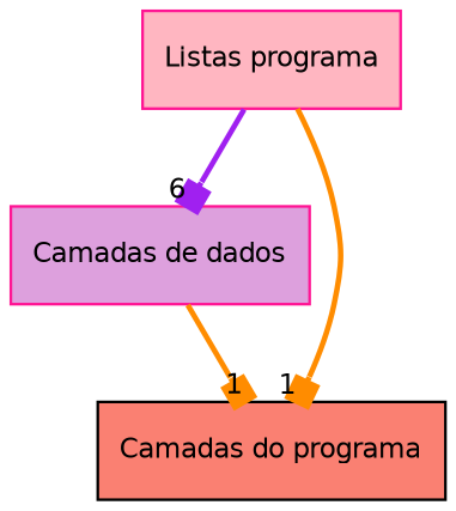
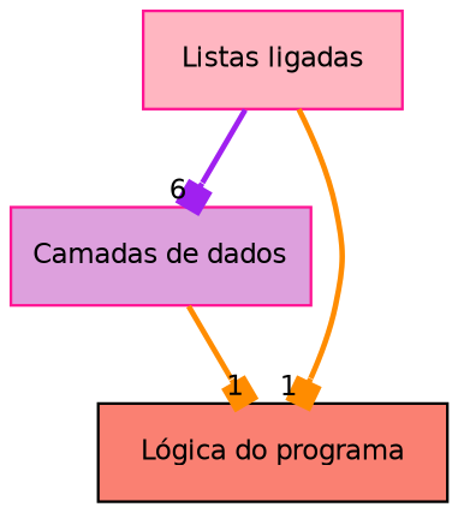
  digraph {
    compound=true
    node [color=deeppink fontname=Helvetica fontsize=10 shape=box style=filled]
    edge [arrowhead=box color=darkorange headlabel=1 labeldistance=1.5 labelfontname=Helvetica labelfontsize=10 style=bold]
-   n1 [fillcolor=lightpink label="Listas programa" pencolor=black]
+   n1 [fillcolor=lightpink label="Listas ligadas" pencolor=black]
    n2 [fillcolor=plum label="Camadas de dados"]
-   n3 [color=black fillcolor=salmon label="Camadas do programa"]
+   n3 [color=black fillcolor=salmon label="Lógica do programa"]
    n1 -> n2 [color=purple headlabel=6]
    n1 -> n3
    n2 -> n3
  }
